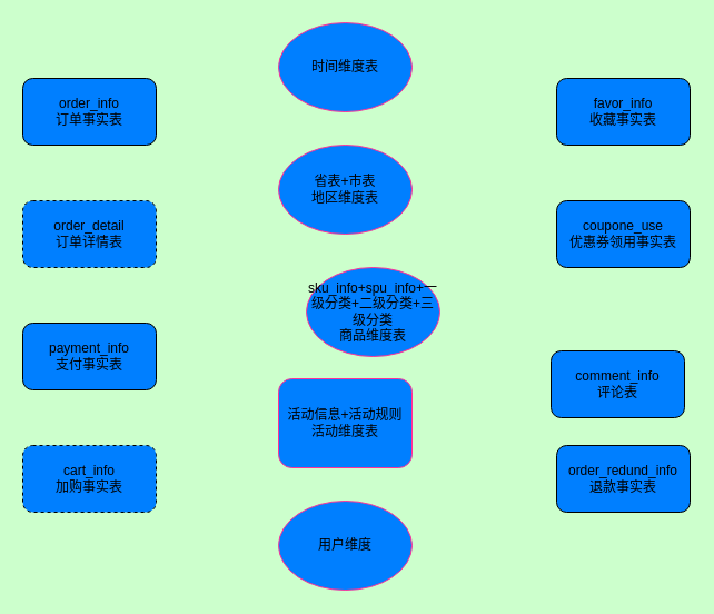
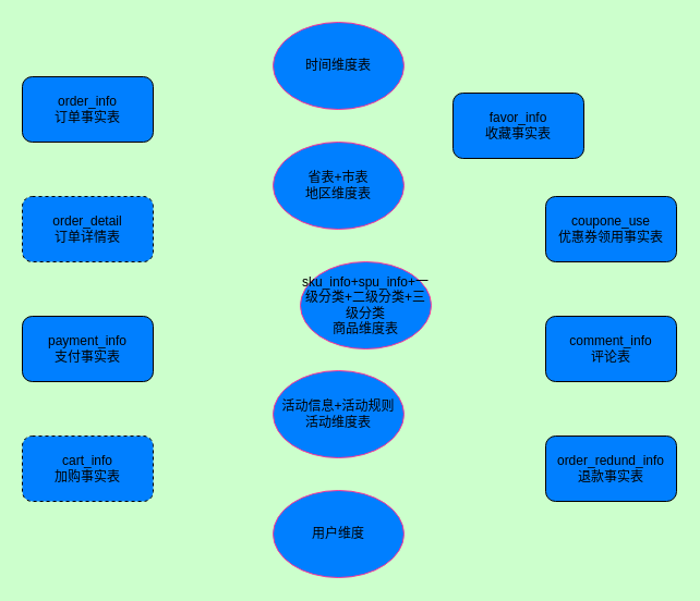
  <mxCell id="0" />
  <mxCell id="1" parent="0" />
  <mxCell id="2" value="order_info&lt;br&gt;订单事实表" style="rounded=1;whiteSpace=wrap;html=1;shadow=0;fillColor=#007FFF;" vertex="1" parent="1"><mxGeometry x="20" y="70" width="120" height="60" as="geometry" /></mxCell>
  <mxCell id="3" value="order_detail&lt;br&gt;订单详情表" style="rounded=1;whiteSpace=wrap;html=1;fillColor=#007FFF;dashed=1;" vertex="1" parent="1"><mxGeometry x="20" y="180" width="120" height="60" as="geometry" /></mxCell>
  <mxCell id="4" value="payment_info&lt;br&gt;支付事实表" style="rounded=1;whiteSpace=wrap;html=1;fillColor=#007FFF;" vertex="1" parent="1"><mxGeometry x="20" y="290" width="120" height="60" as="geometry" /></mxCell>
  <mxCell id="5" value="cart_info&lt;br&gt;加购事实表" style="rounded=1;whiteSpace=wrap;html=1;fillColor=#007FFF;dashed=1;" vertex="1" parent="1"><mxGeometry x="20" y="400" width="120" height="60" as="geometry" /></mxCell>
- <mxCell id="6" value="favor_info&lt;br&gt;收藏事实表" style="rounded=1;whiteSpace=wrap;html=1;fillColor=#007FFF;" vertex="1" parent="1"><mxGeometry x="500" y="70" width="120" height="60" as="geometry" /></mxCell>
+ <mxCell id="6" value="favor_info&lt;br&gt;收藏事实表" style="rounded=1;whiteSpace=wrap;html=1;fillColor=#007FFF;" vertex="1" parent="1"><mxGeometry x="415" y="85" width="120" height="60" as="geometry" /></mxCell>
  <mxCell id="7" value="coupone_use&lt;br&gt;优惠券领用事实表" style="rounded=1;whiteSpace=wrap;html=1;fillColor=#007FFF;" vertex="1" parent="1"><mxGeometry x="500" y="180" width="120" height="60" as="geometry" /></mxCell>
- <mxCell id="8" value="comment_info&lt;br&gt;评论表" style="rounded=1;whiteSpace=wrap;html=1;fillColor=#007FFF;" vertex="1" parent="1"><mxGeometry x="495" y="315" width="120" height="60" as="geometry" /></mxCell>
+ <mxCell id="8" value="comment_info&lt;br&gt;评论表" style="rounded=1;whiteSpace=wrap;html=1;fillColor=#007FFF;" vertex="1" parent="1"><mxGeometry x="500" y="290" width="120" height="60" as="geometry" /></mxCell>
  <mxCell id="9" value="order_redund_info&lt;br&gt;退款事实表" style="rounded=1;whiteSpace=wrap;html=1;fillColor=#007FFF;" vertex="1" parent="1"><mxGeometry x="500" y="400" width="120" height="60" as="geometry" /></mxCell>
  <mxCell id="10" value="时间维度表" style="ellipse;whiteSpace=wrap;html=1;rounded=1;shadow=0;strokeColor=#FF3399;fillColor=#007FFF;" vertex="1" parent="1"><mxGeometry x="250" y="20" width="120" height="80" as="geometry" /></mxCell>
  <mxCell id="11" value="省表+市表&lt;br&gt;地区维度表" style="ellipse;whiteSpace=wrap;html=1;rounded=1;shadow=0;strokeColor=#FF3399;fillColor=#007FFF;" vertex="1" parent="1"><mxGeometry x="250" y="130" width="120" height="80" as="geometry" /></mxCell>
  <mxCell id="12" value="sku_info+spu_info+一级分类+二级分类+三级分类&lt;br&gt;商品维度表" style="ellipse;whiteSpace=wrap;html=1;rounded=1;shadow=0;strokeColor=#FF3399;fillColor=#007FFF;" vertex="1" parent="1"><mxGeometry x="275" y="240" width="120" height="80" as="geometry" /></mxCell>
- <mxCell id="13" value="活动信息+活动规则&lt;br&gt;活动维度表" style="whiteSpace=wrap;html=1;shadow=0;strokeColor=#FF3399;fillColor=#007FFF;rounded=1;" vertex="1" parent="1"><mxGeometry x="250" y="340" width="120" height="80" as="geometry" /></mxCell>
+ <mxCell id="13" value="活动信息+活动规则&lt;br&gt;活动维度表" style="ellipse;whiteSpace=wrap;html=1;rounded=1;shadow=0;strokeColor=#FF3399;fillColor=#007FFF;" vertex="1" parent="1"><mxGeometry x="250" y="340" width="120" height="80" as="geometry" /></mxCell>
  <mxCell id="14" value="用户维度" style="ellipse;whiteSpace=wrap;html=1;rounded=1;shadow=0;strokeColor=#FF3399;fillColor=#007FFF;" vertex="1" parent="1"><mxGeometry x="250" y="450" width="120" height="80" as="geometry" /></mxCell>
